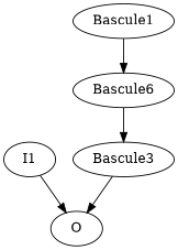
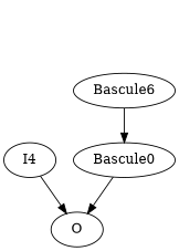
  digraph {
    node [LABEL=FF]
-   I1 [LABEL=INPUT]
+   I1 [LABEL=INPUT label=I4]
    O [LABEL=OUTPUT]
    n3 [label=Bascule6]
-   Bascule1
-   Bascule3
+   Bascule3 [label=Bascule0]
    I1 -> O
    n3 -> Bascule3
-   Bascule1 -> n3
    Bascule3 -> O
  }
